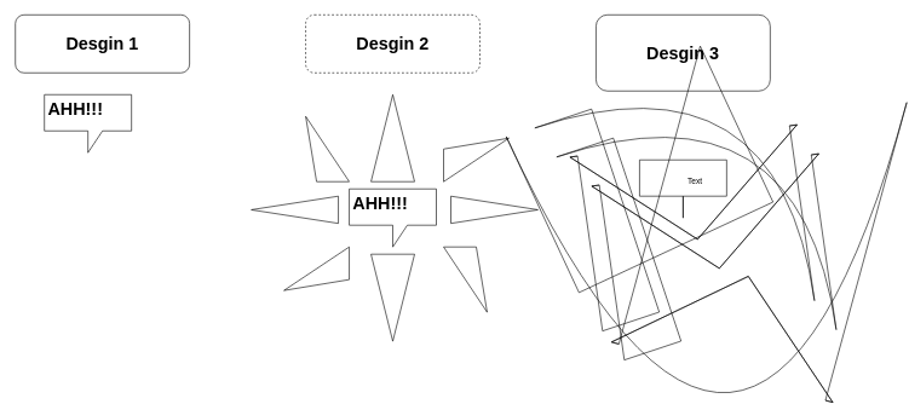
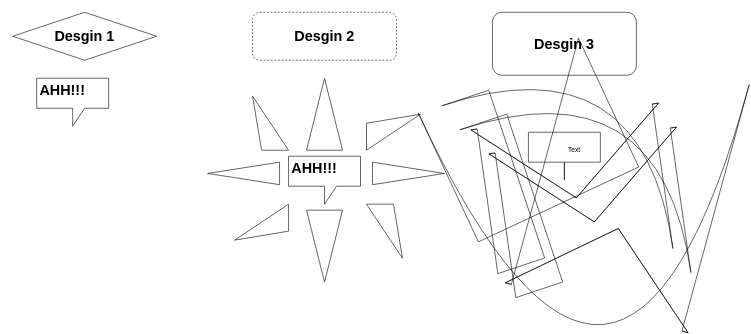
  <mxCell id="0" />
  <mxCell id="1" parent="0" />
  <mxCell id="2" value="" style="shape=callout;whiteSpace=wrap;html=1;perimeter=calloutPerimeter;" vertex="1" parent="1"><mxGeometry x="60" y="130" width="120" height="80" as="geometry" /></mxCell>
- <mxCell id="3" value="&lt;h1 style=&quot;text-align: left;&quot;&gt;Desgin 1&lt;/h1&gt;" style="rounded=1;whiteSpace=wrap;html=1;" vertex="1" parent="1"><mxGeometry x="20" y="20" width="240" height="80" as="geometry" /></mxCell>
+ <mxCell id="3" value="&lt;h1 style=&quot;text-align: left;&quot;&gt;Desgin 1&lt;/h1&gt;" style="rhombus;whiteSpace=wrap;html=1;" vertex="1" parent="1"><mxGeometry x="20" y="20" width="240" height="80" as="geometry" /></mxCell>
  <mxCell id="4" value="&lt;h1&gt;AHH!!!&lt;/h1&gt;" style="text;html=1;strokeColor=none;fillColor=none;spacing=5;spacingTop=-20;whiteSpace=wrap;overflow=hidden;rounded=0;" vertex="1" parent="1"><mxGeometry x="60" y="130" width="120" height="50" as="geometry" /></mxCell>
  <mxCell id="5" value="&lt;h1 style=&quot;text-align: left;&quot;&gt;Desgin 2&lt;/h1&gt;" style="rounded=1;whiteSpace=wrap;html=1;dashed=1;" vertex="1" parent="1"><mxGeometry x="420" y="20" width="240" height="80" as="geometry" /></mxCell>
  <mxCell id="6" value="" style="shape=callout;whiteSpace=wrap;html=1;perimeter=calloutPerimeter;" vertex="1" parent="1"><mxGeometry x="480" y="260" width="120" height="80" as="geometry" /></mxCell>
  <mxCell id="7" value="&lt;h1&gt;AHH!!!&lt;/h1&gt;" style="text;html=1;strokeColor=none;fillColor=none;spacing=5;spacingTop=-20;whiteSpace=wrap;overflow=hidden;rounded=0;" vertex="1" parent="1"><mxGeometry x="480" y="260" width="120" height="50" as="geometry" /></mxCell>
  <mxCell id="8" value="" style="verticalLabelPosition=bottom;verticalAlign=top;html=1;shape=mxgraph.basic.acute_triangle;dx=0.5;" vertex="1" parent="1"><mxGeometry x="510" y="130" width="60" height="120" as="geometry" /></mxCell>
  <mxCell id="9" value="" style="verticalLabelPosition=bottom;verticalAlign=top;html=1;shape=mxgraph.basic.acute_triangle;dx=0.5;direction=south;" vertex="1" parent="1"><mxGeometry x="620" y="270" width="120" height="37.5" as="geometry" /></mxCell>
  <mxCell id="10" value="" style="verticalLabelPosition=bottom;verticalAlign=top;html=1;shape=mxgraph.basic.acute_triangle;dx=0.5;direction=north;" vertex="1" parent="1"><mxGeometry x="345" y="270" width="120" height="37.5" as="geometry" /></mxCell>
  <mxCell id="11" value="" style="verticalLabelPosition=bottom;verticalAlign=top;html=1;shape=mxgraph.basic.acute_triangle;dx=0.5;direction=west;" vertex="1" parent="1"><mxGeometry x="510" y="350" width="60" height="120" as="geometry" /></mxCell>
  <mxCell id="12" value="" style="verticalLabelPosition=bottom;verticalAlign=top;html=1;shape=mxgraph.basic.obtuse_triangle;dx=0.25;" vertex="1" parent="1"><mxGeometry x="420" y="160" width="60" height="90" as="geometry" /></mxCell>
  <mxCell id="13" value="" style="verticalLabelPosition=bottom;verticalAlign=top;html=1;shape=mxgraph.basic.obtuse_triangle;dx=0.25;direction=south;" vertex="1" parent="1"><mxGeometry x="610" y="190" width="90" height="60" as="geometry" /></mxCell>
  <mxCell id="14" value="" style="verticalLabelPosition=bottom;verticalAlign=top;html=1;shape=mxgraph.basic.obtuse_triangle;dx=0.25;direction=west;" vertex="1" parent="1"><mxGeometry x="610" y="340" width="60" height="90" as="geometry" /></mxCell>
  <mxCell id="15" value="" style="verticalLabelPosition=bottom;verticalAlign=top;html=1;shape=mxgraph.basic.obtuse_triangle;dx=0.25;direction=north;" vertex="1" parent="1"><mxGeometry x="390" y="340" width="90" height="60" as="geometry" /></mxCell>
  <mxCell id="16" value="&lt;h1 style=&quot;text-align: left;&quot;&gt;Desgin 3&lt;/h1&gt;" style="rounded=1;whiteSpace=wrap;html=1;" vertex="1" parent="1"><mxGeometry x="820" y="20" width="240" height="105" as="geometry" /></mxCell>
  <mxCell id="17" value="" style="shape=callout;whiteSpace=wrap;html=1;perimeter=calloutPerimeter;base=0;" vertex="1" parent="1"><mxGeometry x="880" y="220" width="120" height="80" as="geometry" /></mxCell>
  <mxCell id="18" value="" style="shape=flexArrow;endArrow=classic;html=1;width=295;endSize=45.35;" edge="1" parent="1"><mxGeometry width="50" height="50" relative="1" as="geometry"><mxPoint x="890" y="330" as="sourcePoint" /><mxPoint x="990" y="370" as="targetPoint" /><Array as="points"><mxPoint x="980" y="300" /></Array></mxGeometry></mxCell>
  <mxCell id="19" value="" style="shape=flexArrow;endArrow=classic;html=1;width=295;endSize=45.35;" edge="1" parent="1"><mxGeometry width="50" height="50" relative="1" as="geometry"><mxPoint x="860" y="290" as="sourcePoint" /><mxPoint x="960" y="330" as="targetPoint" /><Array as="points"><mxPoint x="950" y="260" /></Array></mxGeometry></mxCell>
  <mxCell id="20" value="" style="shape=flexArrow;endArrow=classic;html=1;width=295;endSize=45.35;" edge="1" parent="1"><mxGeometry width="50" height="50" relative="1" as="geometry"><mxPoint x="930" y="340" as="sourcePoint" /><mxPoint x="1030" y="380" as="targetPoint" /><Array as="points"><mxPoint x="1000" y="490" /></Array></mxGeometry></mxCell>
  <mxCell id="21" value="Text" style="edgeLabel;html=1;align=center;verticalAlign=middle;resizable=0;points=[];" vertex="1" connectable="0" parent="20"><mxGeometry x="-1" y="93" relative="1" as="geometry"><mxPoint x="-59" y="-51" as="offset" /></mxGeometry></mxCell>
